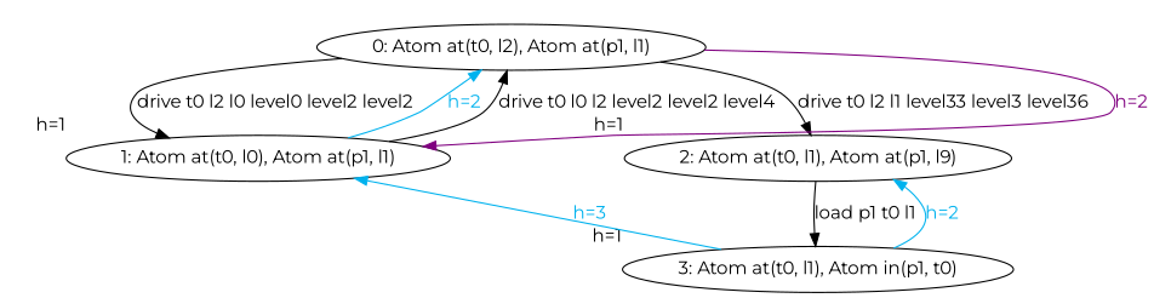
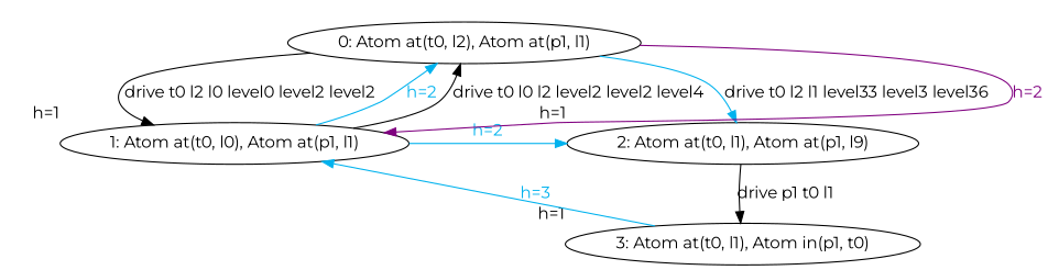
  digraph {
    fontname=Montserrat
    node [fontname=Montserrat xlabel="h=1"]
    edge [fontname=Montserrat]
    n1 [label="3: Atom at(t0, l1), Atom in(p1, t0)"]
    n2 [label="2: Atom at(t0, l1), Atom at(p1, l9)"]
    n3 [label="1: Atom at(t0, l0), Atom at(p1, l1)"]
    n4 [label="0: Atom at(t0, l2), Atom at(p1, l1)" xlabel=""]
-   n1 -> n2 [color=deepskyblue2 constraint=false fontcolor=deepskyblue2 label="h=2"]
+   n3 -> n2 [color=deepskyblue2 constraint=false fontcolor=deepskyblue2 label="h=2"]
    n1 -> n3 [color=deepskyblue2 constraint=false fontcolor=deepskyblue2 label="h=3"]
-   n2 -> n1 [label="load p1 t0 l1"]
+   n2 -> n1 [label="drive p1 t0 l1"]
    n3 -> n4 [color=deepskyblue2 constraint=false fontcolor=deepskyblue2 label="h=2"]
    n3 -> n4 [label="drive t0 l0 l2 level2 level2 level4"]
-   n4 -> n2 [label="drive t0 l2 l1 level33 level3 level36"]
+   n4 -> n2 [label="drive t0 l2 l1 level33 level3 level36" color=deepskyblue2]
    n4 -> n3 [color=webpurple constraint=false fontcolor=webpurple label="h=2"]
    n4 -> n3 [label="drive t0 l2 l0 level0 level2 level2"]
  }
